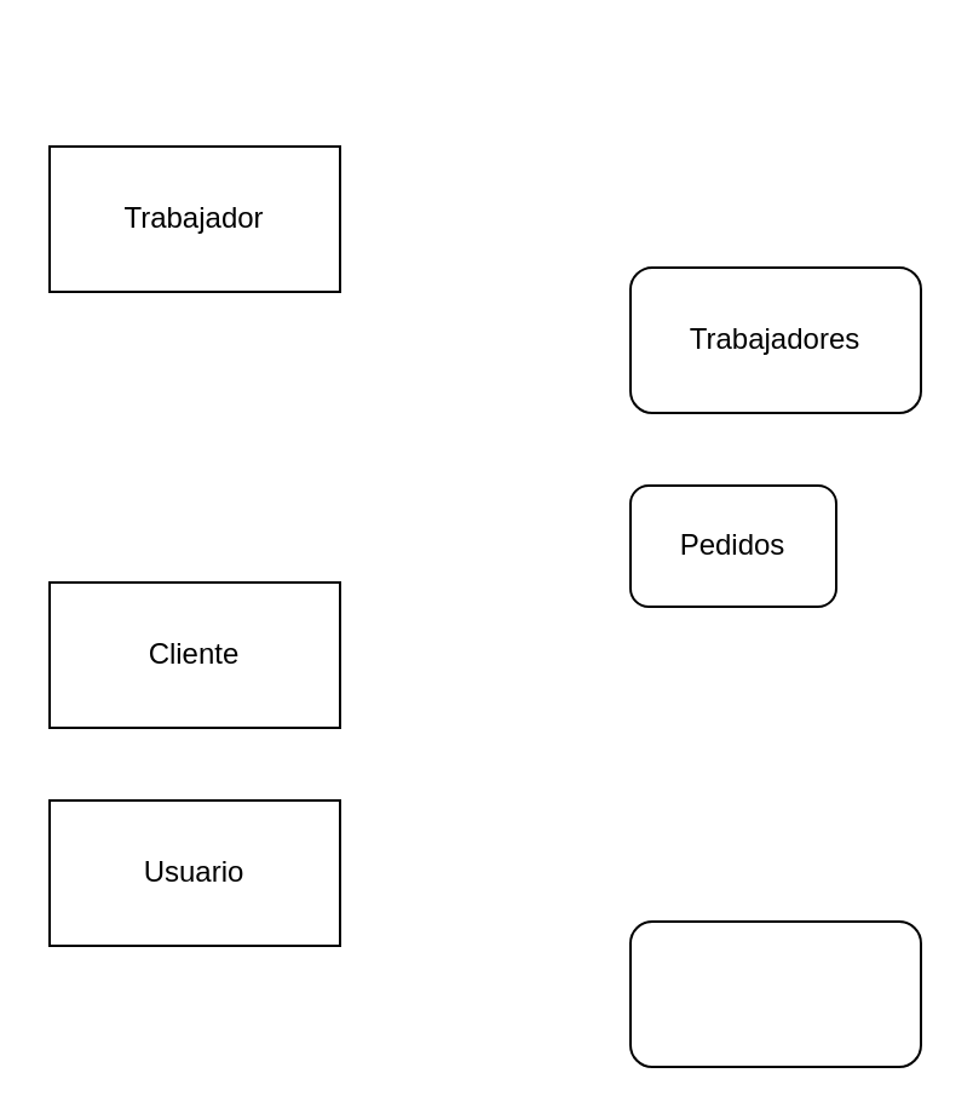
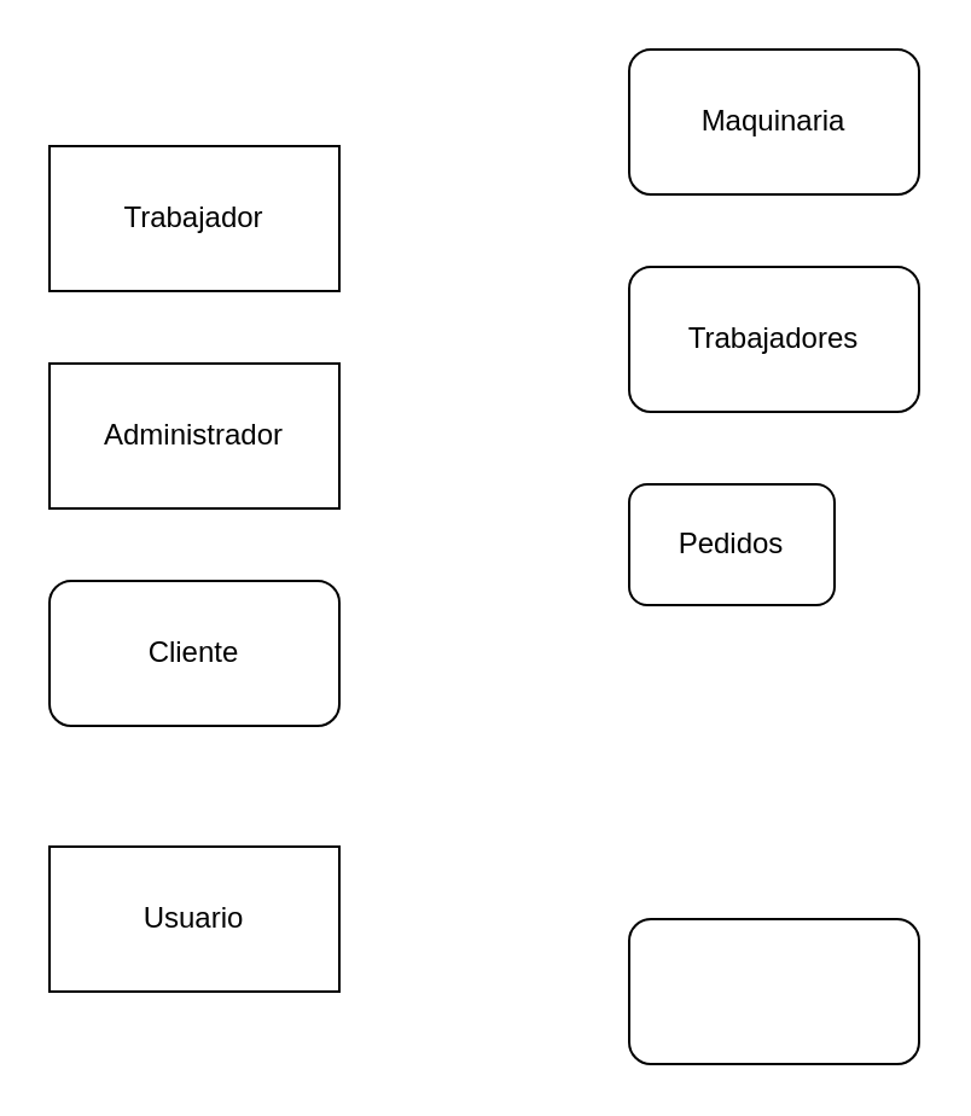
  <mxCell id="0" />
  <mxCell id="1" parent="0" />
+ <mxCell id="2" value="Administrador" style="rounded=0;whiteSpace=wrap;html=1;" vertex="1" parent="1"><mxGeometry x="20" y="150" width="120" height="60" as="geometry" /></mxCell>
  <mxCell id="3" value="Trabajador" style="rounded=0;whiteSpace=wrap;html=1;" vertex="1" parent="1"><mxGeometry x="20" y="60" width="120" height="60" as="geometry" /></mxCell>
- <mxCell id="4" value="Cliente" style="rounded=0;whiteSpace=wrap;html=1;" vertex="1" parent="1"><mxGeometry x="20" y="240" width="120" height="60" as="geometry" /></mxCell>
- <mxCell id="5" value="Usuario" style="rounded=0;whiteSpace=wrap;html=1;" vertex="1" parent="1"><mxGeometry x="20" y="330" width="120" height="60" as="geometry" /></mxCell>
+ <mxCell id="4" value="Cliente" style="whiteSpace=wrap;html=1;rounded=1;" vertex="1" parent="1"><mxGeometry x="20" y="240" width="120" height="60" as="geometry" /></mxCell>
+ <mxCell id="5" value="Usuario" style="rounded=0;whiteSpace=wrap;html=1;" vertex="1" parent="1"><mxGeometry x="20" y="350" width="120" height="60" as="geometry" /></mxCell>
+ <mxCell id="6" value="Maquinaria" style="rounded=1;whiteSpace=wrap;html=1;" vertex="1" parent="1"><mxGeometry x="260" y="20" width="120" height="60" as="geometry" /></mxCell>
  <mxCell id="7" value="Trabajadores" style="rounded=1;whiteSpace=wrap;html=1;" vertex="1" parent="1"><mxGeometry x="260" y="110" width="120" height="60" as="geometry" /></mxCell>
  <mxCell id="8" value="Pedidos" style="rounded=1;whiteSpace=wrap;html=1;" vertex="1" parent="1"><mxGeometry x="260" y="200" width="85" height="50" as="geometry" /></mxCell>
  <mxCell id="9" value="" style="rounded=1;whiteSpace=wrap;html=1;" vertex="1" parent="1"><mxGeometry x="260" y="380" width="120" height="60" as="geometry" /></mxCell>
